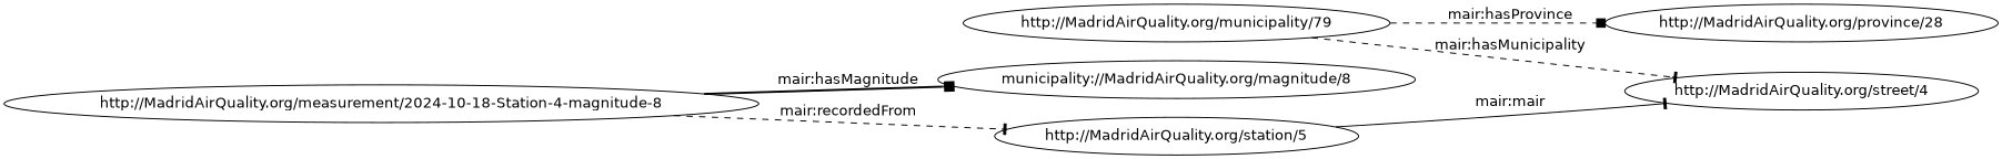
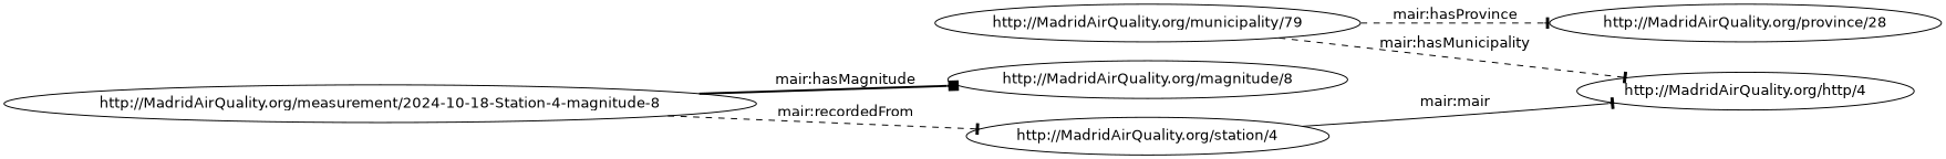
  digraph {
    fontname="DejaVu Sans"
    rankdir=LR
    node [fontname="DejaVu Sans"]
    edge [arrowhead=tee fontname="DejaVu Sans" style=dashed]
    "http://MadridAirQuality.org/municipality/79"
    "http://MadridAirQuality.org/province/28"
-   "http://MadridAirQuality.org/street/4"
+   "http://MadridAirQuality.org/street/4" [label="http://MadridAirQuality.org/http/4"]
    "http://MadridAirQuality.org/measurement/2024-10-18-Station-4-magnitude-8"
-   "http://MadridAirQuality.org/magnitude/8" [label="municipality://MadridAirQuality.org/magnitude/8"]
-   "http://MadridAirQuality.org/station/4" [label="http://MadridAirQuality.org/station/5"]
-   "http://MadridAirQuality.org/municipality/79" -> "http://MadridAirQuality.org/province/28" [arrowhead=box label="mair:hasProvince"]
+   "http://MadridAirQuality.org/magnitude/8"
+   "http://MadridAirQuality.org/station/4"
+   "http://MadridAirQuality.org/municipality/79" -> "http://MadridAirQuality.org/province/28" [label="mair:hasProvince"]
    "http://MadridAirQuality.org/municipality/79" -> "http://MadridAirQuality.org/street/4" [label="mair:hasMunicipality"]
    "http://MadridAirQuality.org/measurement/2024-10-18-Station-4-magnitude-8" -> "http://MadridAirQuality.org/magnitude/8" [arrowhead=box label="mair:hasMagnitude" style=bold]
    "http://MadridAirQuality.org/measurement/2024-10-18-Station-4-magnitude-8" -> "http://MadridAirQuality.org/station/4" [label="mair:recordedFrom"]
    "http://MadridAirQuality.org/station/4" -> "http://MadridAirQuality.org/street/4" [label="mair:mair" style=solid]
  }
